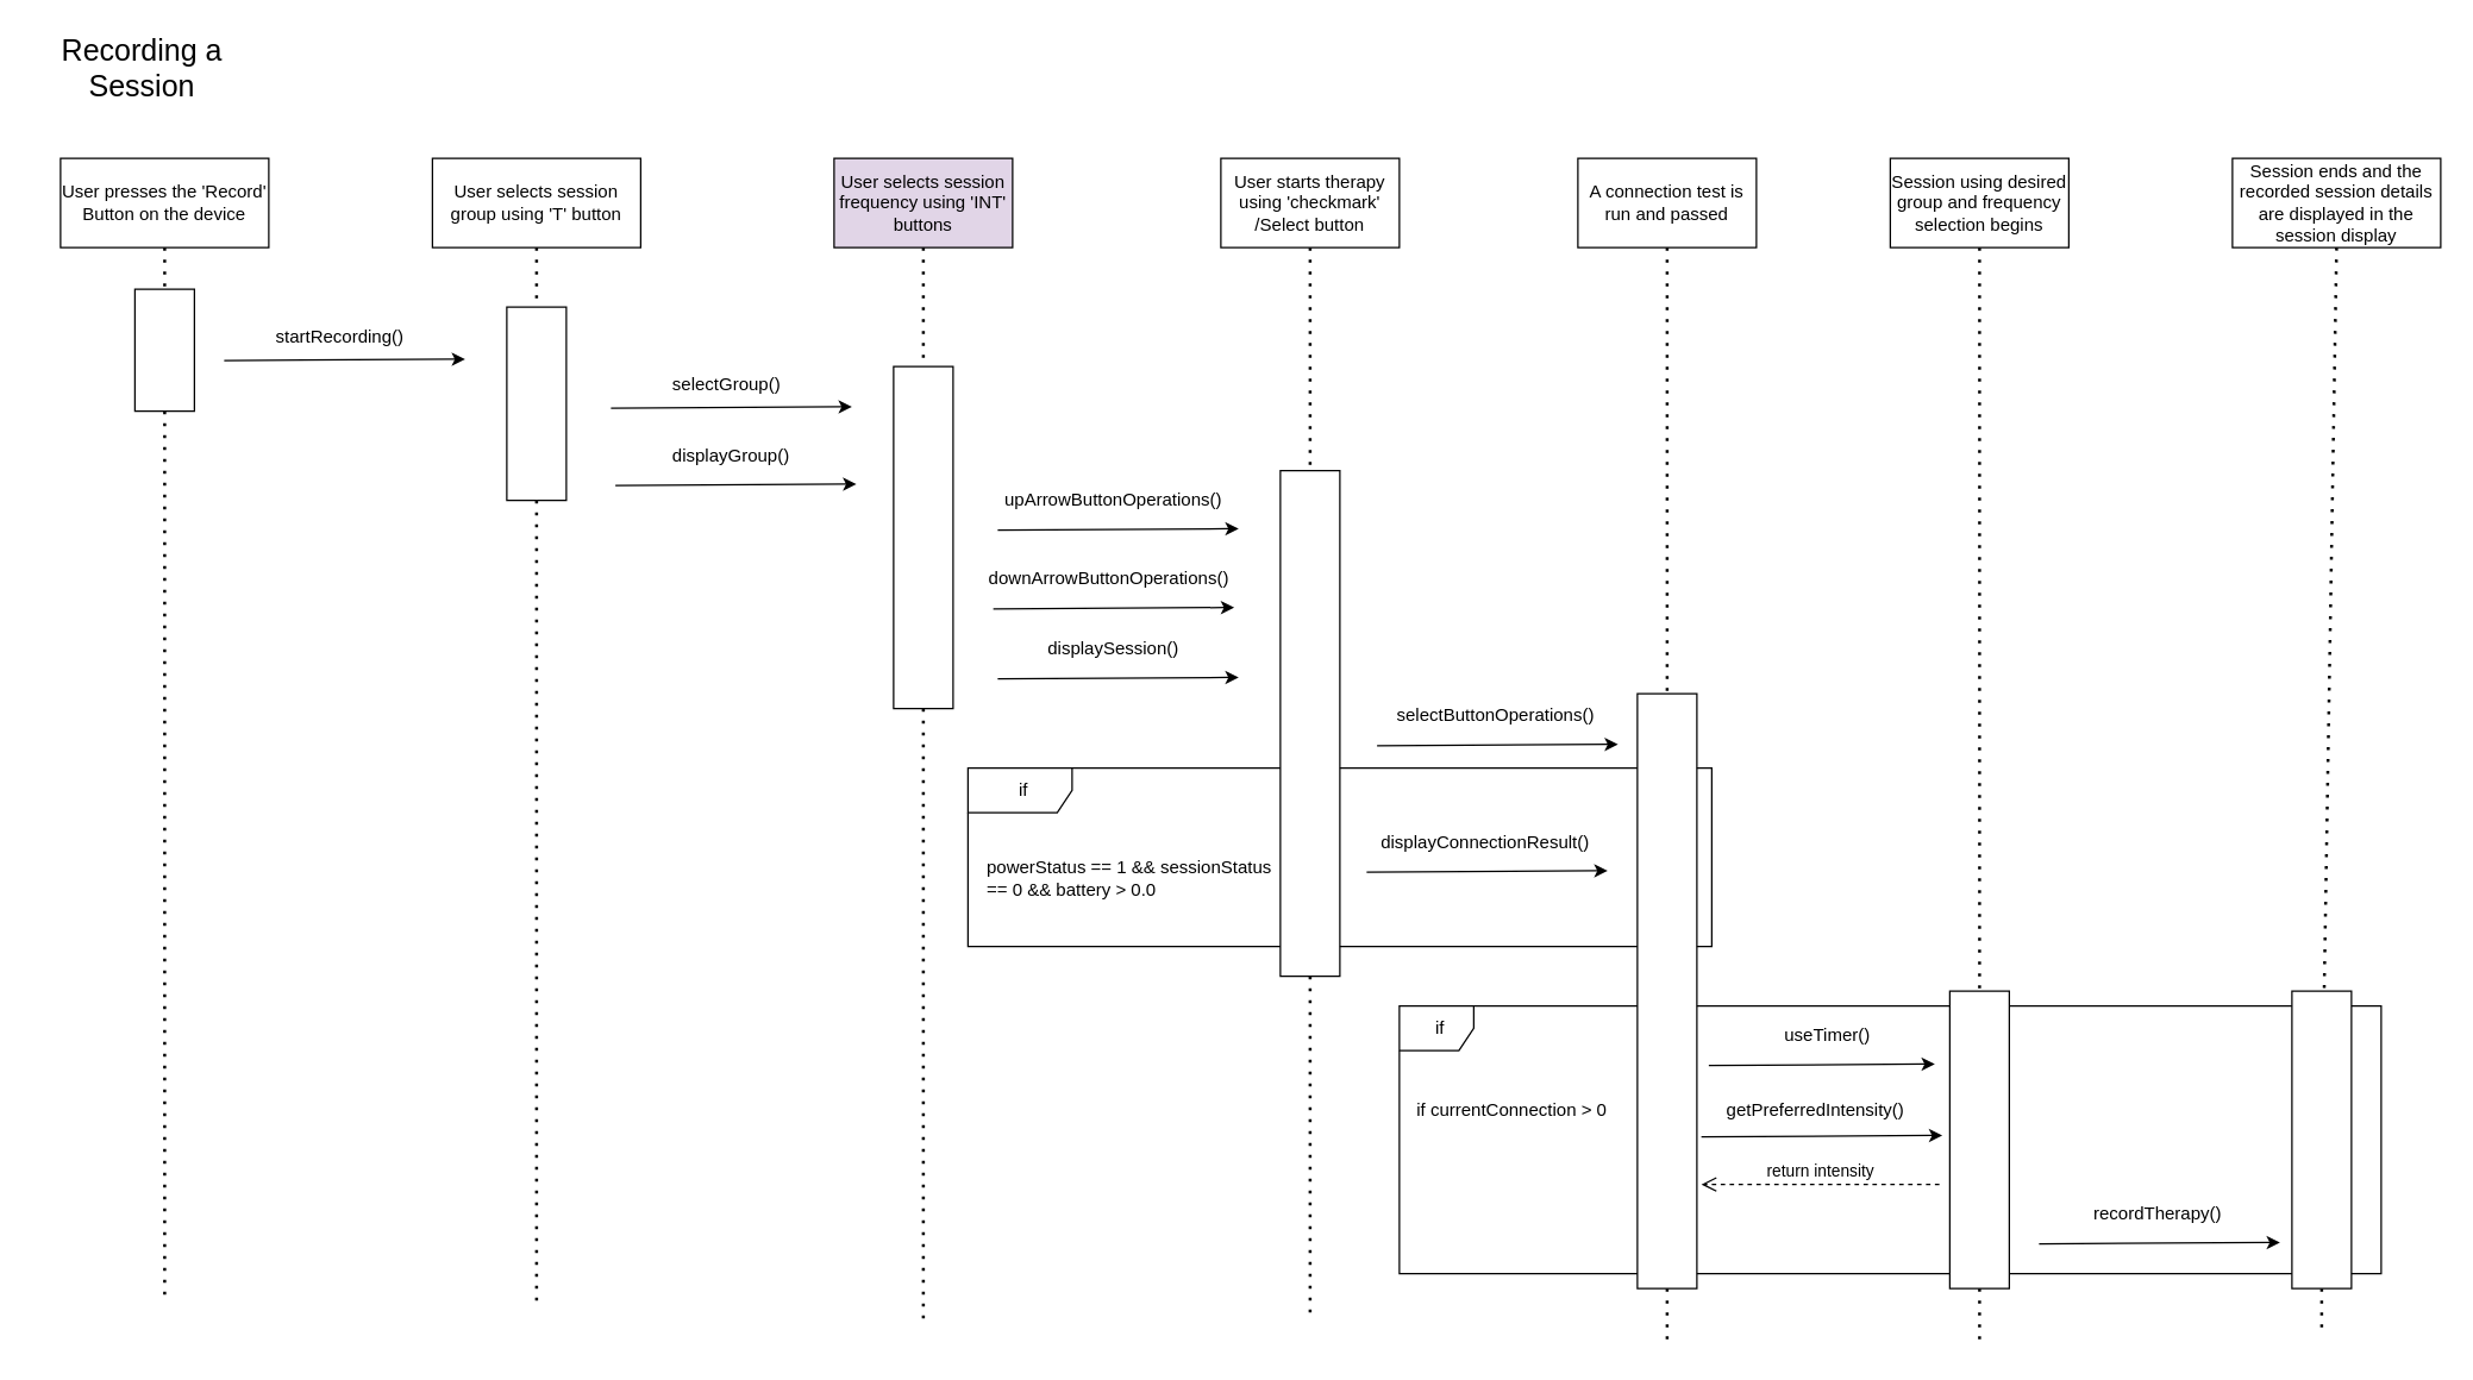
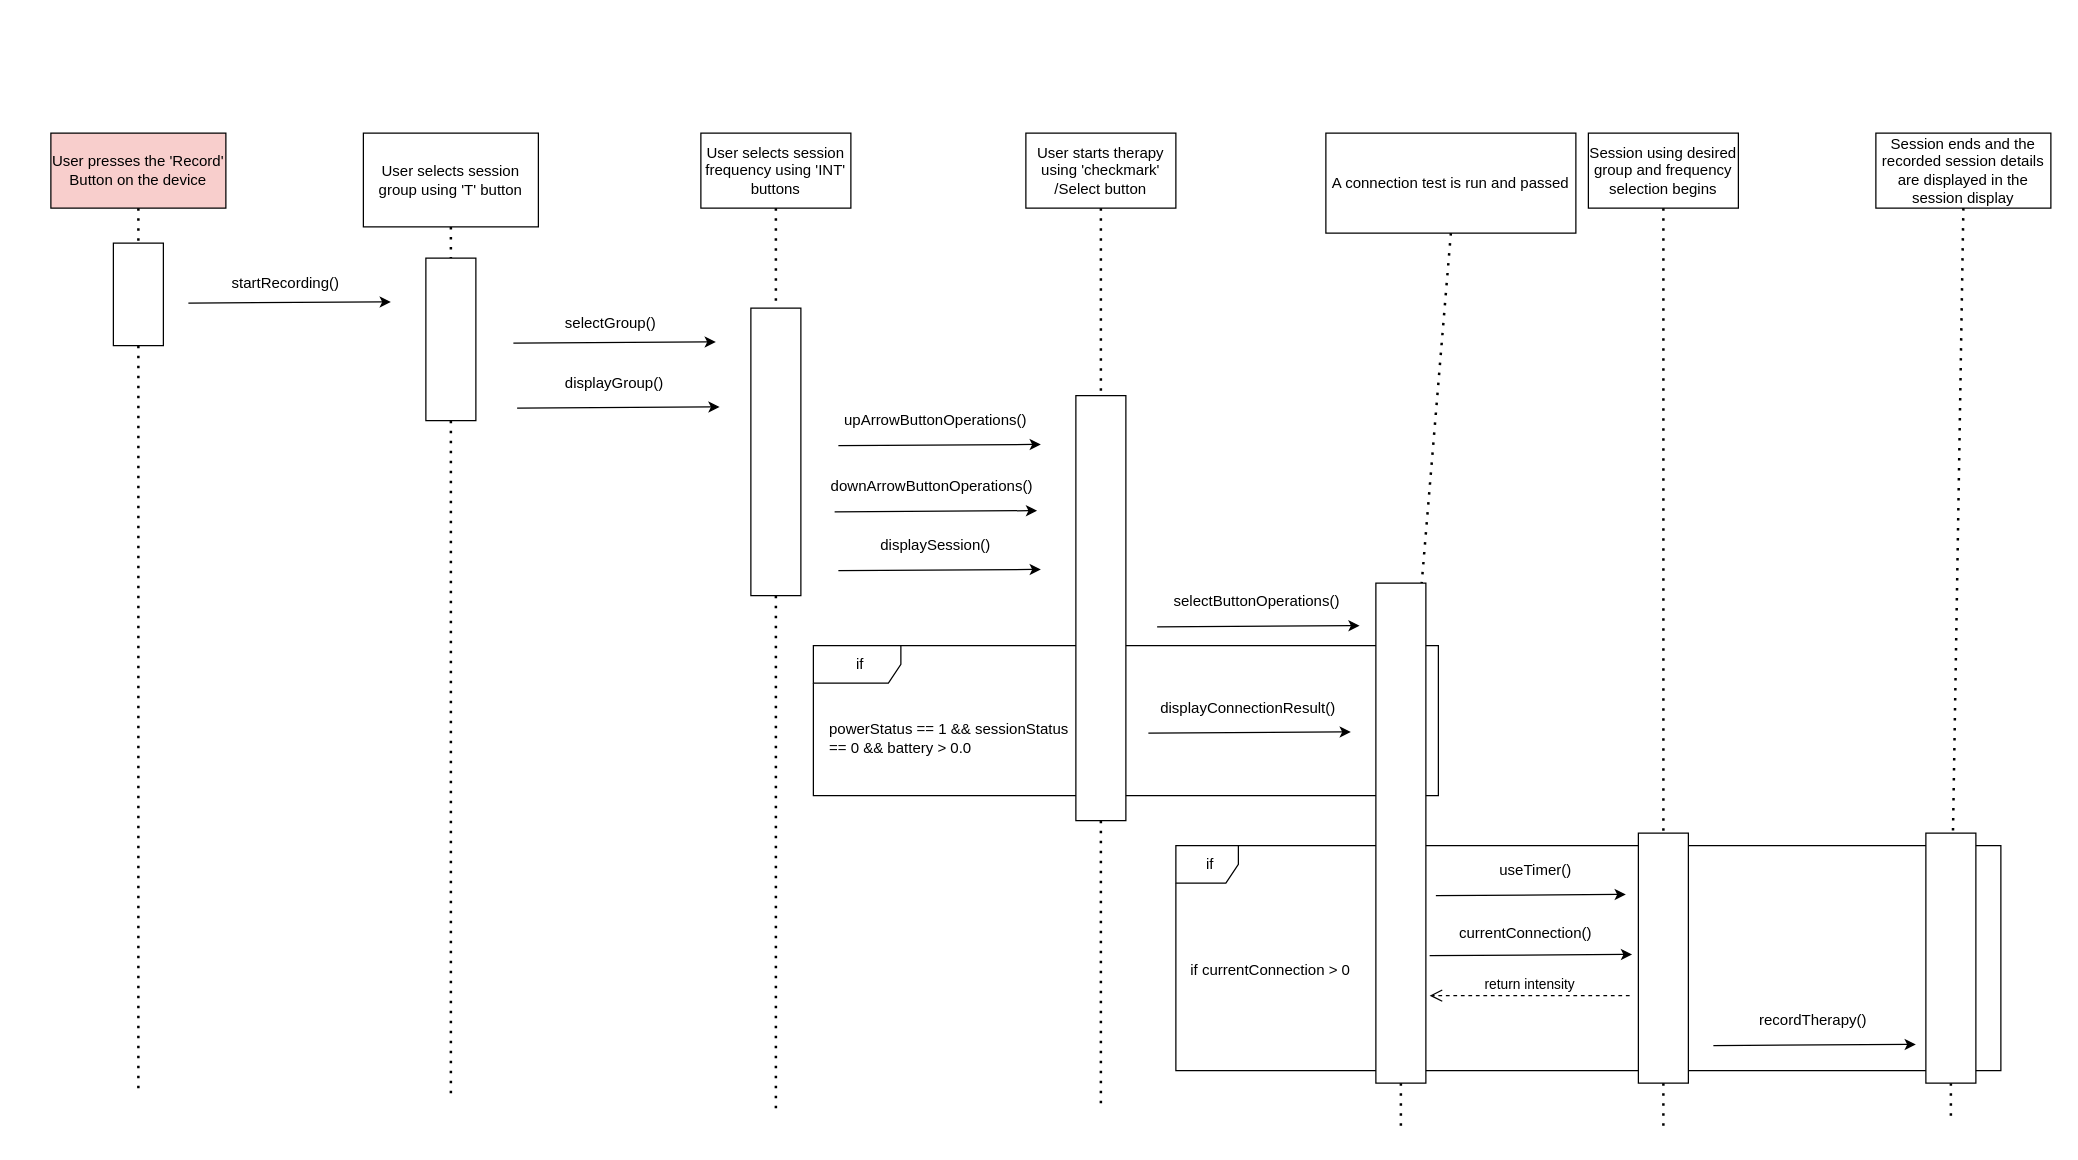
  <mxCell id="0" />
  <mxCell id="1" parent="0" />
- <mxCell id="2" value="&lt;font style=&quot;font-size: 20px&quot;&gt;Recording a Session&lt;/font&gt;" style="text;html=1;strokeColor=none;fillColor=none;align=center;verticalAlign=middle;whiteSpace=wrap;rounded=0;" parent="1" vertex="1"><mxGeometry x="20" y="20" width="150" height="50" as="geometry" /></mxCell>
  <mxCell id="3" value="if" style="shape=umlFrame;whiteSpace=wrap;html=1;width=50;height=30;boundedLbl=1;verticalAlign=middle;align=center;spacingLeft=5;" parent="1" vertex="1"><mxGeometry x="940" y="676" width="660" height="180" as="geometry" /></mxCell>
  <mxCell id="4" value="if" style="shape=umlFrame;whiteSpace=wrap;html=1;width=70;height=30;boundedLbl=1;verticalAlign=middle;align=center;spacingLeft=5;" parent="1" vertex="1"><mxGeometry x="650" y="516" width="500" height="120" as="geometry" /></mxCell>
- <mxCell id="5" value="User selects session group using 'T' button" style="rounded=0;whiteSpace=wrap;html=1;" parent="1" vertex="1"><mxGeometry x="290" y="106" width="140" height="60" as="geometry" /></mxCell>
+ <mxCell id="5" value="User selects session group using 'T' button" style="rounded=0;whiteSpace=wrap;html=1;" parent="1" vertex="1"><mxGeometry x="290" y="106" width="140" height="75" as="geometry" /></mxCell>
  <mxCell id="6" value="" style="endArrow=none;dashed=1;html=1;dashPattern=1 3;strokeWidth=2;rounded=0;exitX=0.5;exitY=1;exitDx=0;exitDy=0;startArrow=none;" parent="1" source="10" edge="1"><mxGeometry width="50" height="50" relative="1" as="geometry"><mxPoint x="570" y="454" as="sourcePoint" /><mxPoint x="360" y="876" as="targetPoint" /></mxGeometry></mxCell>
  <mxCell id="7" value="" style="endArrow=none;dashed=1;html=1;dashPattern=1 3;strokeWidth=2;rounded=0;exitX=0.5;exitY=1;exitDx=0;exitDy=0;" parent="1" source="5" target="10" edge="1"><mxGeometry width="50" height="50" relative="1" as="geometry"><mxPoint x="350" y="174" as="sourcePoint" /><mxPoint x="350" y="854" as="targetPoint" /></mxGeometry></mxCell>
  <mxCell id="8" value="selectGroup()" style="text;html=1;strokeColor=none;fillColor=none;align=center;verticalAlign=middle;whiteSpace=wrap;rounded=0;" parent="1" vertex="1"><mxGeometry x="413" y="248" width="150" height="20" as="geometry" /></mxCell>
  <mxCell id="9" value="" style="endArrow=classic;html=1;rounded=0;" parent="1" edge="1"><mxGeometry width="50" height="50" relative="1" as="geometry"><mxPoint x="410" y="274" as="sourcePoint" /><mxPoint x="572" y="273" as="targetPoint" /></mxGeometry></mxCell>
  <mxCell id="10" value="" style="rounded=0;whiteSpace=wrap;html=1;" parent="1" vertex="1"><mxGeometry x="340" y="206" width="40" height="130" as="geometry" /></mxCell>
- <mxCell id="11" value="User selects session frequency using 'INT' buttons" style="rounded=0;whiteSpace=wrap;html=1;fillColor=#e1d5e7;" parent="1" vertex="1"><mxGeometry x="560" y="106" width="120" height="60" as="geometry" /></mxCell>
+ <mxCell id="11" value="User selects session frequency using 'INT' buttons" style="rounded=0;whiteSpace=wrap;html=1;" parent="1" vertex="1"><mxGeometry x="560" y="106" width="120" height="60" as="geometry" /></mxCell>
  <mxCell id="12" value="" style="endArrow=none;dashed=1;html=1;dashPattern=1 3;strokeWidth=2;rounded=0;exitX=0.5;exitY=1;exitDx=0;exitDy=0;startArrow=none;" parent="1" source="14" edge="1"><mxGeometry width="50" height="50" relative="1" as="geometry"><mxPoint x="830" y="456" as="sourcePoint" /><mxPoint x="620" y="886" as="targetPoint" /></mxGeometry></mxCell>
  <mxCell id="13" value="" style="endArrow=none;dashed=1;html=1;dashPattern=1 3;strokeWidth=2;rounded=0;exitX=0.5;exitY=1;exitDx=0;exitDy=0;" parent="1" source="11" target="14" edge="1"><mxGeometry width="50" height="50" relative="1" as="geometry"><mxPoint x="610" y="176" as="sourcePoint" /><mxPoint x="610" y="856" as="targetPoint" /></mxGeometry></mxCell>
  <mxCell id="14" value="" style="rounded=0;whiteSpace=wrap;html=1;" parent="1" vertex="1"><mxGeometry x="600" y="246" width="40" height="230" as="geometry" /></mxCell>
  <mxCell id="15" value="User starts therapy using 'checkmark' /Select button" style="rounded=0;whiteSpace=wrap;html=1;" parent="1" vertex="1"><mxGeometry x="820" y="106" width="120" height="60" as="geometry" /></mxCell>
  <mxCell id="16" value="" style="endArrow=none;dashed=1;html=1;dashPattern=1 3;strokeWidth=2;rounded=0;exitX=0.5;exitY=1;exitDx=0;exitDy=0;" parent="1" source="15" target="17" edge="1"><mxGeometry width="50" height="50" relative="1" as="geometry"><mxPoint x="870" y="176" as="sourcePoint" /><mxPoint x="870" y="856" as="targetPoint" /></mxGeometry></mxCell>
  <mxCell id="17" value="" style="rounded=0;whiteSpace=wrap;html=1;" parent="1" vertex="1"><mxGeometry x="860" y="316" width="40" height="340" as="geometry" /></mxCell>
  <mxCell id="18" value="" style="endArrow=none;dashed=1;html=1;dashPattern=1 3;strokeWidth=2;rounded=0;exitX=0.5;exitY=1;exitDx=0;exitDy=0;startArrow=none;" parent="1" source="17" edge="1"><mxGeometry width="50" height="50" relative="1" as="geometry"><mxPoint x="630" y="426" as="sourcePoint" /><mxPoint x="880" y="886" as="targetPoint" /></mxGeometry></mxCell>
  <mxCell id="19" value="upArrowButtonOperations()" style="text;html=1;strokeColor=none;fillColor=none;align=center;verticalAlign=middle;whiteSpace=wrap;rounded=0;" parent="1" vertex="1"><mxGeometry x="673" y="326" width="150" height="20" as="geometry" /></mxCell>
  <mxCell id="20" value="" style="endArrow=classic;html=1;rounded=0;" parent="1" edge="1"><mxGeometry width="50" height="50" relative="1" as="geometry"><mxPoint x="670" y="356" as="sourcePoint" /><mxPoint x="832" y="355" as="targetPoint" /></mxGeometry></mxCell>
  <mxCell id="21" value="displayGroup()" style="text;html=1;strokeColor=none;fillColor=none;align=center;verticalAlign=middle;whiteSpace=wrap;rounded=0;" parent="1" vertex="1"><mxGeometry x="416" y="296" width="150" height="20" as="geometry" /></mxCell>
  <mxCell id="22" value="" style="endArrow=classic;html=1;rounded=0;" parent="1" edge="1"><mxGeometry width="50" height="50" relative="1" as="geometry"><mxPoint x="413" y="326" as="sourcePoint" /><mxPoint x="575" y="325" as="targetPoint" /></mxGeometry></mxCell>
  <mxCell id="23" value="downArrowButtonOperations()" style="text;html=1;strokeColor=none;fillColor=none;align=center;verticalAlign=middle;whiteSpace=wrap;rounded=0;" parent="1" vertex="1"><mxGeometry x="670" y="379" width="150" height="20" as="geometry" /></mxCell>
  <mxCell id="24" value="" style="endArrow=classic;html=1;rounded=0;" parent="1" edge="1"><mxGeometry width="50" height="50" relative="1" as="geometry"><mxPoint x="667" y="409" as="sourcePoint" /><mxPoint x="829" y="408" as="targetPoint" /></mxGeometry></mxCell>
  <mxCell id="25" value="displaySession()" style="text;html=1;strokeColor=none;fillColor=none;align=center;verticalAlign=middle;whiteSpace=wrap;rounded=0;" parent="1" vertex="1"><mxGeometry x="673" y="426" width="150" height="20" as="geometry" /></mxCell>
  <mxCell id="26" value="" style="endArrow=classic;html=1;rounded=0;" parent="1" edge="1"><mxGeometry width="50" height="50" relative="1" as="geometry"><mxPoint x="670" y="456" as="sourcePoint" /><mxPoint x="832" y="455" as="targetPoint" /></mxGeometry></mxCell>
- <mxCell id="27" value="A connection test is run and passed" style="rounded=0;whiteSpace=wrap;html=1;" parent="1" vertex="1"><mxGeometry x="1060" y="106" width="120" height="60" as="geometry" /></mxCell>
+ <mxCell id="27" value="A connection test is run and passed" style="rounded=0;whiteSpace=wrap;html=1;" parent="1" vertex="1"><mxGeometry x="1060" y="106" width="200" height="80" as="geometry" /></mxCell>
  <mxCell id="28" value="" style="endArrow=none;dashed=1;html=1;dashPattern=1 3;strokeWidth=2;rounded=0;exitX=0.5;exitY=1;exitDx=0;exitDy=0;" parent="1" source="27" target="29" edge="1"><mxGeometry width="50" height="50" relative="1" as="geometry"><mxPoint x="1110" y="176" as="sourcePoint" /><mxPoint x="1110" y="856" as="targetPoint" /></mxGeometry></mxCell>
  <mxCell id="29" value="" style="rounded=0;whiteSpace=wrap;html=1;" parent="1" vertex="1"><mxGeometry x="1100" y="466" width="40" height="400" as="geometry" /></mxCell>
  <mxCell id="30" value="" style="endArrow=none;dashed=1;html=1;dashPattern=1 3;strokeWidth=2;rounded=0;exitX=0.5;exitY=1;exitDx=0;exitDy=0;startArrow=none;" parent="1" source="29" edge="1"><mxGeometry width="50" height="50" relative="1" as="geometry"><mxPoint x="870" y="426" as="sourcePoint" /><mxPoint x="1120" y="906" as="targetPoint" /></mxGeometry></mxCell>
  <mxCell id="31" value="displayConnectionResult()" style="text;html=1;strokeColor=none;fillColor=none;align=center;verticalAlign=middle;whiteSpace=wrap;rounded=0;" parent="1" vertex="1"><mxGeometry x="923" y="556" width="150" height="20" as="geometry" /></mxCell>
  <mxCell id="32" value="" style="endArrow=classic;html=1;rounded=0;" parent="1" edge="1"><mxGeometry width="50" height="50" relative="1" as="geometry"><mxPoint x="918" y="586" as="sourcePoint" /><mxPoint x="1080" y="585" as="targetPoint" /></mxGeometry></mxCell>
  <mxCell id="33" value="powerStatus == 1 &amp;amp;&amp;amp; sessionStatus == 0 &amp;amp;&amp;amp; battery &amp;gt; 0.0" style="text;html=1;strokeColor=none;fillColor=none;align=left;verticalAlign=middle;whiteSpace=wrap;rounded=0;" parent="1" vertex="1"><mxGeometry x="661" y="560" width="199" height="60" as="geometry" /></mxCell>
  <mxCell id="34" value="selectButtonOperations()" style="text;html=1;strokeColor=none;fillColor=none;align=center;verticalAlign=middle;whiteSpace=wrap;rounded=0;" parent="1" vertex="1"><mxGeometry x="930" y="471" width="150" height="20" as="geometry" /></mxCell>
  <mxCell id="35" value="" style="endArrow=classic;html=1;rounded=0;" parent="1" edge="1"><mxGeometry width="50" height="50" relative="1" as="geometry"><mxPoint x="925" y="501" as="sourcePoint" /><mxPoint x="1087" y="500" as="targetPoint" /></mxGeometry></mxCell>
- <mxCell id="36" value="if currentConnection &amp;gt; 0" style="text;html=1;strokeColor=none;fillColor=none;align=left;verticalAlign=middle;whiteSpace=wrap;rounded=0;" parent="1" vertex="1"><mxGeometry x="950" y="716" width="140" height="60" as="geometry" /></mxCell>
+ <mxCell id="36" value="if currentConnection &amp;gt; 0" style="text;html=1;strokeColor=none;fillColor=none;align=left;verticalAlign=middle;whiteSpace=wrap;rounded=0;" parent="1" vertex="1"><mxGeometry x="950" y="746" width="140" height="60" as="geometry" /></mxCell>
  <mxCell id="37" value="Session using desired group and frequency selection begins" style="rounded=0;whiteSpace=wrap;html=1;" parent="1" vertex="1"><mxGeometry x="1270" y="106" width="120" height="60" as="geometry" /></mxCell>
  <mxCell id="38" value="" style="endArrow=none;dashed=1;html=1;dashPattern=1 3;strokeWidth=2;rounded=0;exitX=0.5;exitY=1;exitDx=0;exitDy=0;" parent="1" source="37" target="39" edge="1"><mxGeometry width="50" height="50" relative="1" as="geometry"><mxPoint x="1320" y="176" as="sourcePoint" /><mxPoint x="1320" y="856" as="targetPoint" /></mxGeometry></mxCell>
  <mxCell id="39" value="" style="rounded=0;whiteSpace=wrap;html=1;" parent="1" vertex="1"><mxGeometry x="1310" y="666" width="40" height="200" as="geometry" /></mxCell>
  <mxCell id="40" value="Session ends and the recorded session details are displayed in the session display" style="rounded=0;whiteSpace=wrap;html=1;" parent="1" vertex="1"><mxGeometry x="1500" y="106" width="140" height="60" as="geometry" /></mxCell>
  <mxCell id="41" value="" style="endArrow=none;dashed=1;html=1;dashPattern=1 3;strokeWidth=2;rounded=0;exitX=0.5;exitY=1;exitDx=0;exitDy=0;startArrow=none;" parent="1" source="43" edge="1"><mxGeometry width="50" height="50" relative="1" as="geometry"><mxPoint x="1780" y="454" as="sourcePoint" /><mxPoint x="1560" y="896" as="targetPoint" /></mxGeometry></mxCell>
  <mxCell id="42" value="" style="endArrow=none;dashed=1;html=1;dashPattern=1 3;strokeWidth=2;rounded=0;exitX=0.5;exitY=1;exitDx=0;exitDy=0;" parent="1" source="40" target="43" edge="1"><mxGeometry width="50" height="50" relative="1" as="geometry"><mxPoint x="1560" y="174" as="sourcePoint" /><mxPoint x="1560" y="854" as="targetPoint" /></mxGeometry></mxCell>
  <mxCell id="43" value="" style="rounded=0;whiteSpace=wrap;html=1;" parent="1" vertex="1"><mxGeometry x="1540" y="666" width="40" height="200" as="geometry" /></mxCell>
- <mxCell id="44" value="User presses the 'Record' Button on the device" style="rounded=0;whiteSpace=wrap;html=1;" parent="1" vertex="1"><mxGeometry x="40" y="106" width="140" height="60" as="geometry" /></mxCell>
+ <mxCell id="44" value="User presses the 'Record' Button on the device" style="rounded=0;whiteSpace=wrap;html=1;fillColor=#f8cecc;" parent="1" vertex="1"><mxGeometry x="40" y="106" width="140" height="60" as="geometry" /></mxCell>
  <mxCell id="45" value="" style="endArrow=none;dashed=1;html=1;dashPattern=1 3;strokeWidth=2;rounded=0;exitX=0.5;exitY=1;exitDx=0;exitDy=0;startArrow=none;" parent="1" source="47" edge="1"><mxGeometry width="50" height="50" relative="1" as="geometry"><mxPoint x="320" y="454" as="sourcePoint" /><mxPoint x="110" y="876" as="targetPoint" /></mxGeometry></mxCell>
  <mxCell id="46" value="" style="endArrow=none;dashed=1;html=1;dashPattern=1 3;strokeWidth=2;rounded=0;exitX=0.5;exitY=1;exitDx=0;exitDy=0;" parent="1" source="44" target="47" edge="1"><mxGeometry width="50" height="50" relative="1" as="geometry"><mxPoint x="100" y="174" as="sourcePoint" /><mxPoint x="100" y="854" as="targetPoint" /></mxGeometry></mxCell>
  <mxCell id="47" value="" style="rounded=0;whiteSpace=wrap;html=1;" parent="1" vertex="1"><mxGeometry x="90" y="194" width="40" height="82" as="geometry" /></mxCell>
  <mxCell id="48" value="startRecording()" style="text;html=1;strokeColor=none;fillColor=none;align=center;verticalAlign=middle;whiteSpace=wrap;rounded=0;" parent="1" vertex="1"><mxGeometry x="153" y="216" width="150" height="20" as="geometry" /></mxCell>
  <mxCell id="49" value="" style="endArrow=classic;html=1;rounded=0;" parent="1" edge="1"><mxGeometry width="50" height="50" relative="1" as="geometry"><mxPoint x="150" y="242" as="sourcePoint" /><mxPoint x="312" y="241" as="targetPoint" /></mxGeometry></mxCell>
  <mxCell id="50" value="useTimer()" style="text;html=1;strokeColor=none;fillColor=none;align=center;verticalAlign=middle;whiteSpace=wrap;rounded=0;" parent="1" vertex="1"><mxGeometry x="1153" y="686" width="150" height="20" as="geometry" /></mxCell>
  <mxCell id="51" value="" style="endArrow=classic;html=1;rounded=0;" parent="1" edge="1"><mxGeometry width="50" height="50" relative="1" as="geometry"><mxPoint x="1148" y="716" as="sourcePoint" /><mxPoint x="1300" y="715" as="targetPoint" /></mxGeometry></mxCell>
  <mxCell id="52" value="" style="endArrow=none;dashed=1;html=1;dashPattern=1 3;strokeWidth=2;rounded=0;startArrow=none;" parent="1" edge="1"><mxGeometry width="50" height="50" relative="1" as="geometry"><mxPoint x="1330" y="866" as="sourcePoint" /><mxPoint x="1330" y="906" as="targetPoint" /></mxGeometry></mxCell>
  <mxCell id="53" value="recordTherapy()" style="text;html=1;strokeColor=none;fillColor=none;align=center;verticalAlign=middle;whiteSpace=wrap;rounded=0;" parent="1" vertex="1"><mxGeometry x="1375" y="806" width="150" height="20" as="geometry" /></mxCell>
  <mxCell id="54" value="" style="endArrow=classic;html=1;rounded=0;" parent="1" edge="1"><mxGeometry width="50" height="50" relative="1" as="geometry"><mxPoint x="1370" y="836" as="sourcePoint" /><mxPoint x="1532" y="835" as="targetPoint" /></mxGeometry></mxCell>
- <mxCell id="55" value="getPreferredIntensity()" style="text;html=1;strokeColor=none;fillColor=none;align=center;verticalAlign=middle;whiteSpace=wrap;rounded=0;" vertex="1" parent="1"><mxGeometry x="1145" y="736" width="150" height="20" as="geometry" /></mxCell>
+ <mxCell id="55" value="currentConnection()" style="text;html=1;strokeColor=none;fillColor=none;align=center;verticalAlign=middle;whiteSpace=wrap;rounded=0;" vertex="1" parent="1"><mxGeometry x="1145" y="736" width="150" height="20" as="geometry" /></mxCell>
  <mxCell id="56" value="" style="endArrow=classic;html=1;rounded=0;" edge="1" parent="1"><mxGeometry width="50" height="50" relative="1" as="geometry"><mxPoint x="1143" y="764" as="sourcePoint" /><mxPoint x="1305" y="763" as="targetPoint" /></mxGeometry></mxCell>
  <mxCell id="57" value="return intensity" style="html=1;verticalAlign=bottom;endArrow=open;dashed=1;endSize=8;rounded=0;" edge="1" parent="1"><mxGeometry relative="1" as="geometry"><mxPoint x="1303" y="796" as="sourcePoint" /><mxPoint x="1143" y="796" as="targetPoint" /></mxGeometry></mxCell>
